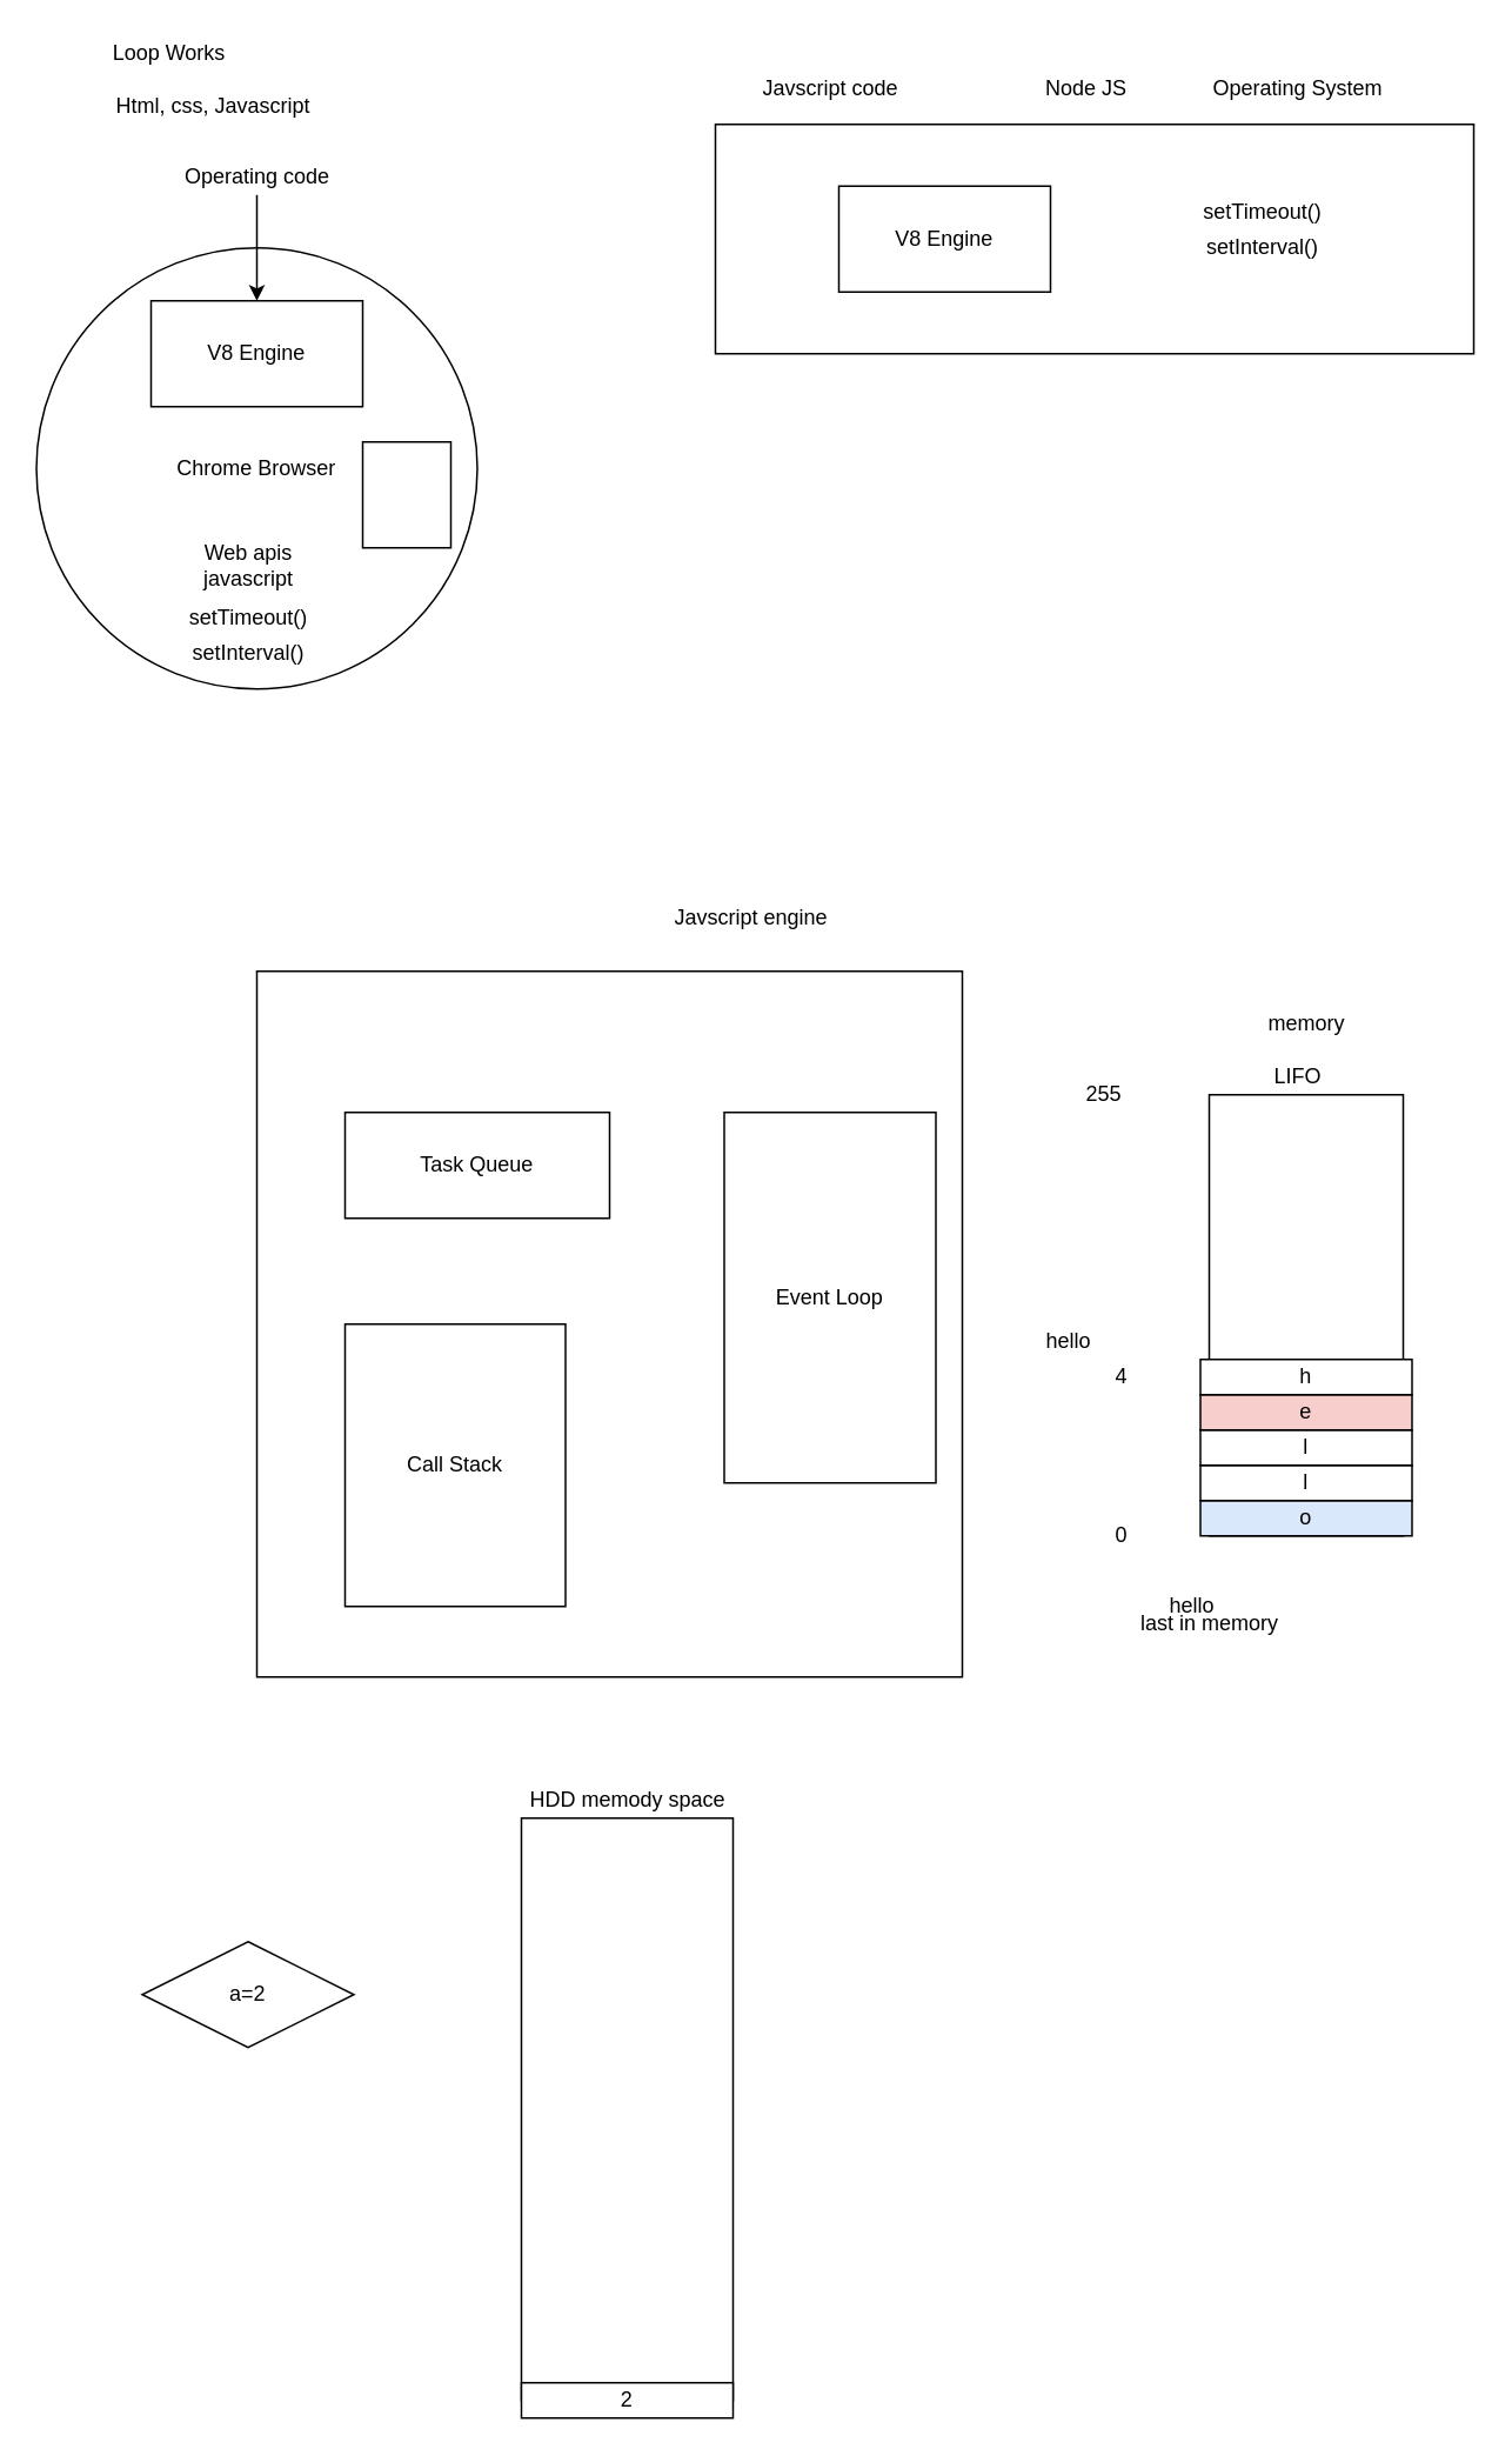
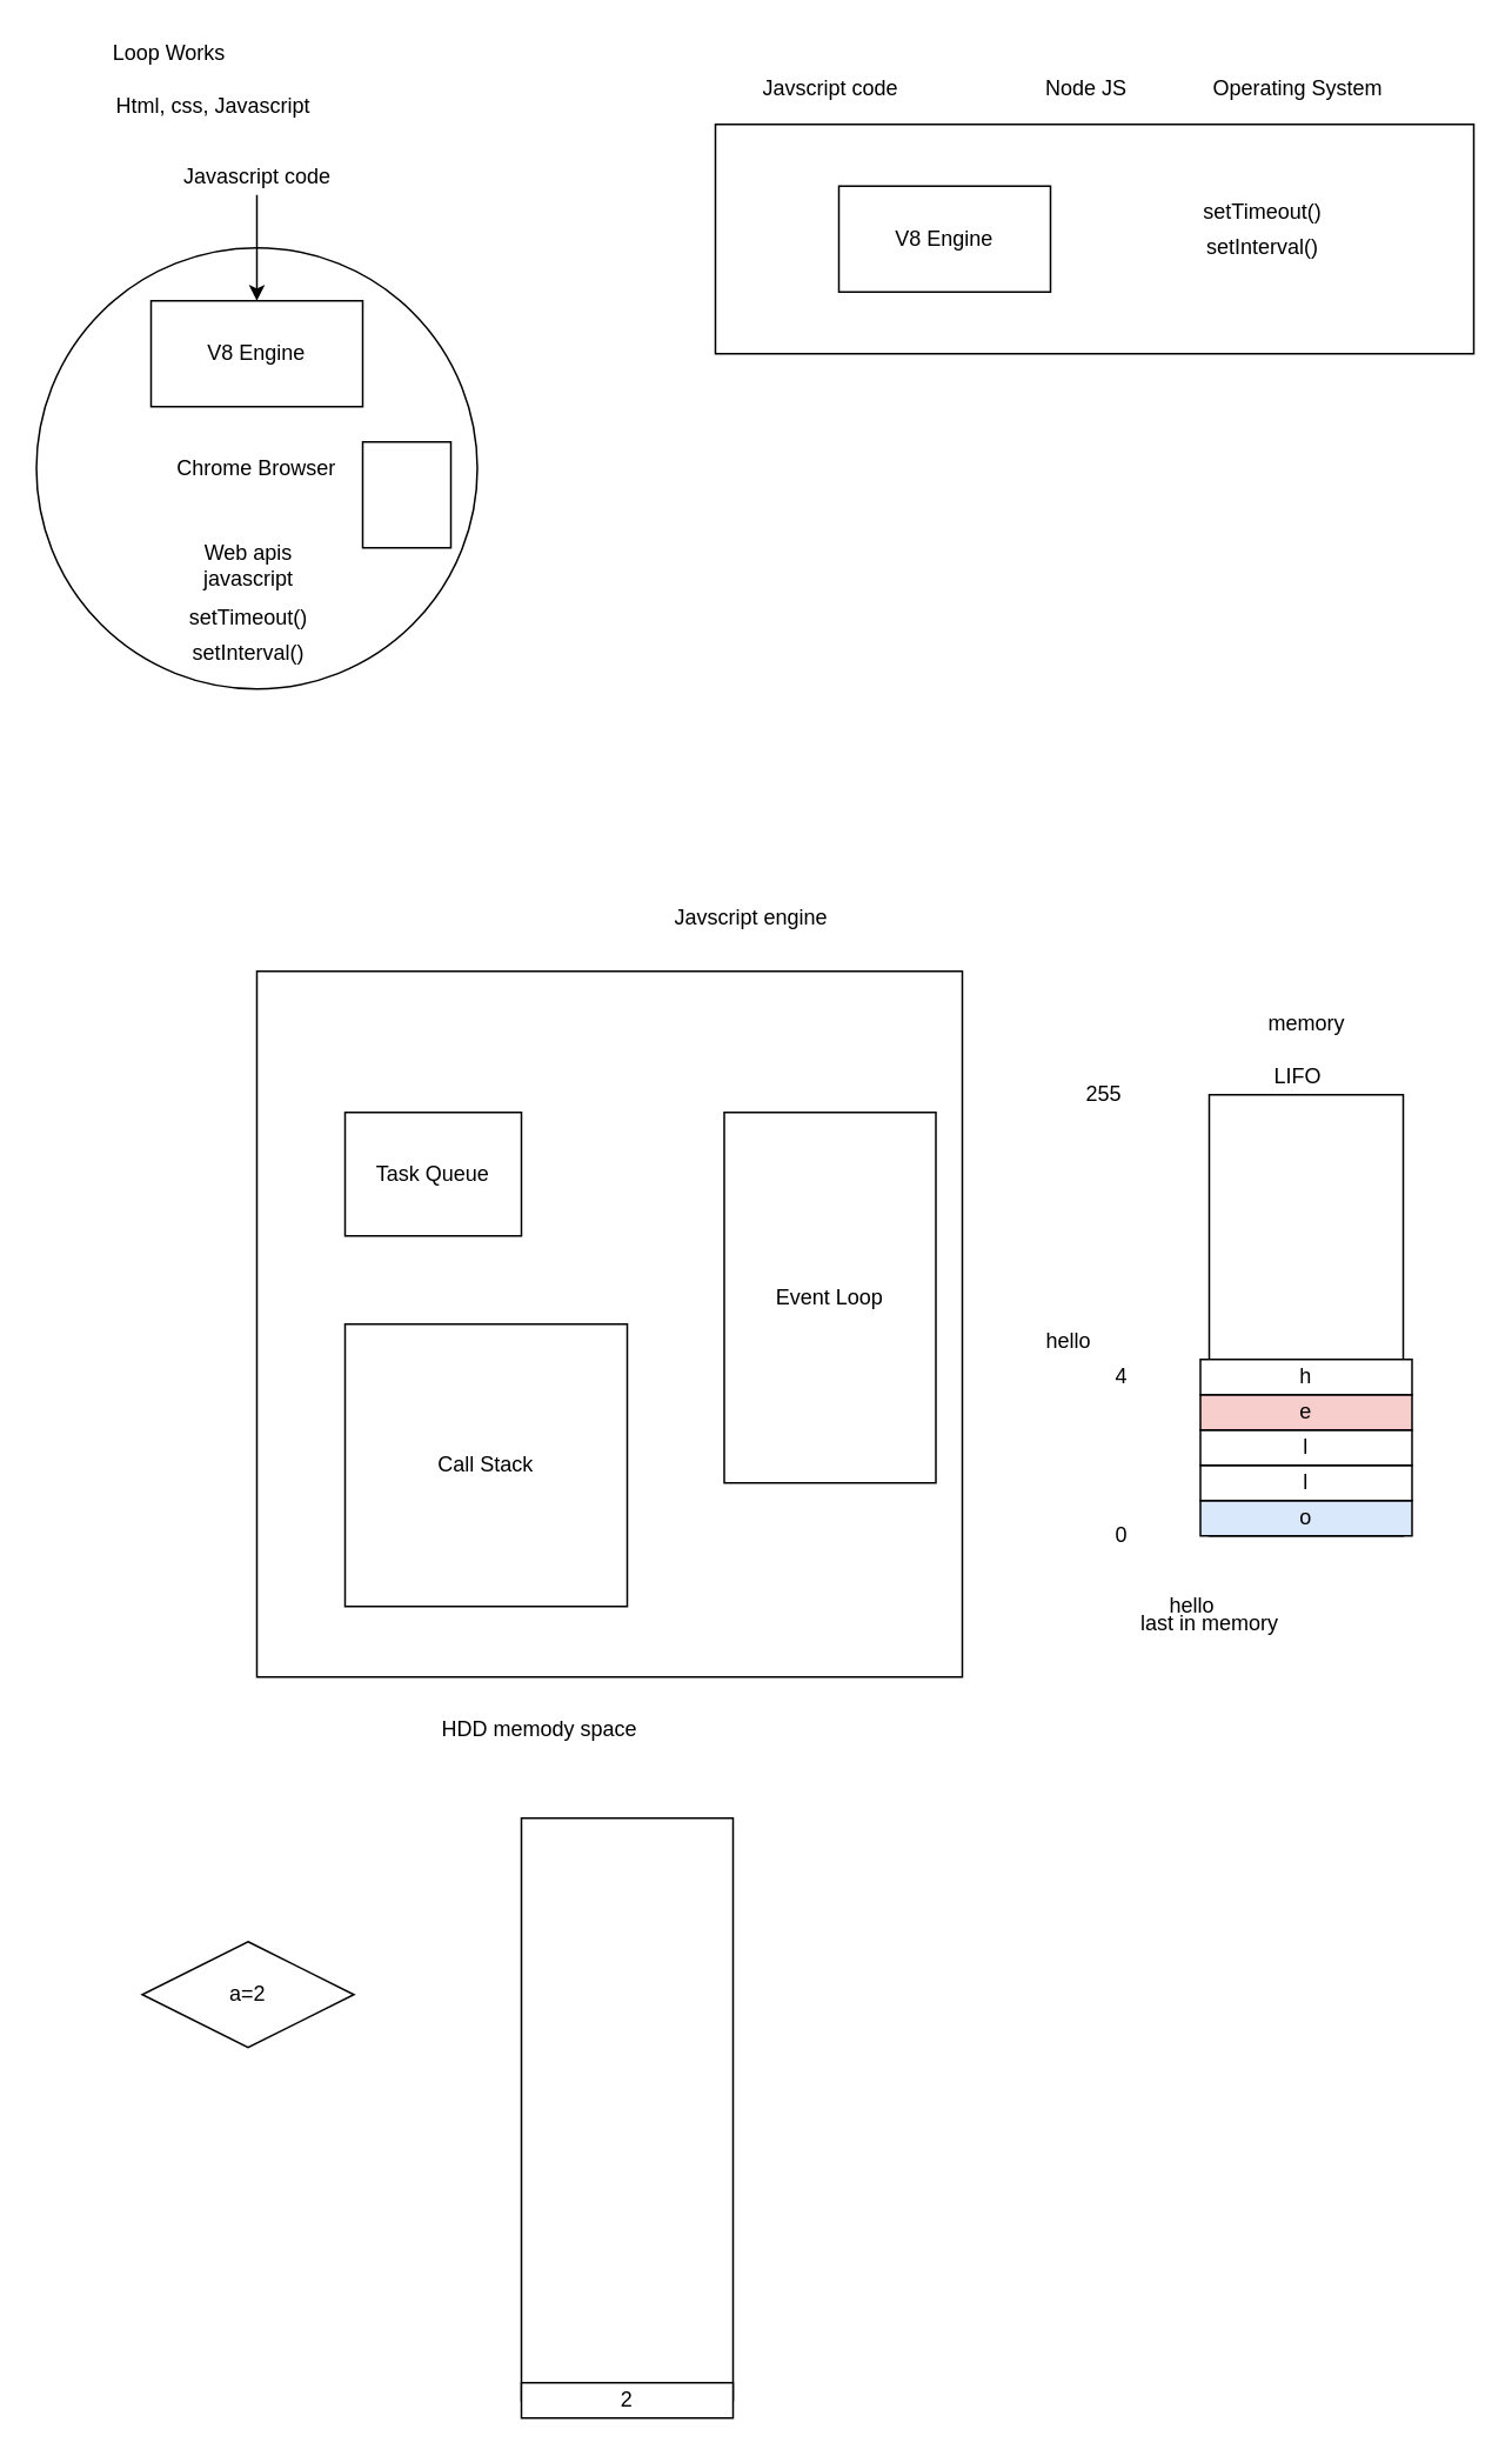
  <mxCell id="0" />
  <mxCell id="1" parent="0" />
  <mxCell id="2" value="" style="rounded=0;whiteSpace=wrap;html=1;" vertex="1" parent="1"><mxGeometry x="405" y="70" width="430" height="130" as="geometry" /></mxCell>
  <mxCell id="3" value="Chrome Browser" style="ellipse;whiteSpace=wrap;html=1;aspect=fixed;" vertex="1" parent="1"><mxGeometry x="20" y="140" width="250" height="250" as="geometry" /></mxCell>
  <mxCell id="4" value="Loop Works&lt;br&gt;" style="text;html=1;align=center;verticalAlign=middle;resizable=0;points=[];autosize=1;" vertex="1" parent="1"><mxGeometry x="55" y="20" width="80" height="20" as="geometry" /></mxCell>
  <mxCell id="5" value="Html, css, Javascript" style="text;html=1;align=center;verticalAlign=middle;resizable=0;points=[];autosize=1;" vertex="1" parent="1"><mxGeometry x="55" y="50" width="130" height="20" as="geometry" /></mxCell>
  <mxCell id="6" value="V8 Engine" style="rounded=0;whiteSpace=wrap;html=1;" vertex="1" parent="1"><mxGeometry x="85" y="170" width="120" height="60" as="geometry" /></mxCell>
  <mxCell id="7" style="edgeStyle=orthogonalEdgeStyle;rounded=0;orthogonalLoop=1;jettySize=auto;html=1;" edge="1" parent="1" source="8" target="6"><mxGeometry relative="1" as="geometry" /></mxCell>
- <mxCell id="8" value="Operating code" style="text;html=1;align=center;verticalAlign=middle;resizable=0;points=[];autosize=1;" vertex="1" parent="1"><mxGeometry x="95" y="90" width="100" height="20" as="geometry" /></mxCell>
+ <mxCell id="8" value="Javascript code" style="text;html=1;align=center;verticalAlign=middle;resizable=0;points=[];autosize=1;" vertex="1" parent="1"><mxGeometry x="95" y="90" width="100" height="20" as="geometry" /></mxCell>
  <mxCell id="9" value="V8 Engine" style="rounded=0;whiteSpace=wrap;html=1;" vertex="1" parent="1"><mxGeometry x="475" y="105" width="120" height="60" as="geometry" /></mxCell>
  <mxCell id="10" value="Web apis&lt;br&gt;javascript" style="text;html=1;align=center;verticalAlign=middle;resizable=0;points=[];autosize=1;" vertex="1" parent="1"><mxGeometry x="105" y="305" width="70" height="30" as="geometry" /></mxCell>
  <mxCell id="11" value="setTimeout()" style="text;html=1;align=center;verticalAlign=middle;resizable=0;points=[];autosize=1;" vertex="1" parent="1"><mxGeometry x="100" y="340" width="80" height="20" as="geometry" /></mxCell>
  <mxCell id="12" value="setInterval()" style="text;html=1;align=center;verticalAlign=middle;resizable=0;points=[];autosize=1;" vertex="1" parent="1"><mxGeometry x="100" y="360" width="80" height="20" as="geometry" /></mxCell>
  <mxCell id="13" value="Node JS" style="text;html=1;align=center;verticalAlign=middle;resizable=0;points=[];autosize=1;" vertex="1" parent="1"><mxGeometry x="585" y="40" width="60" height="20" as="geometry" /></mxCell>
  <mxCell id="14" value="" style="whiteSpace=wrap;html=1;aspect=fixed;" vertex="1" parent="1"><mxGeometry x="145" y="550" width="400" height="400" as="geometry" /></mxCell>
- <mxCell id="15" value="Task Queue" style="rounded=0;whiteSpace=wrap;html=1;" vertex="1" parent="1"><mxGeometry x="195" y="630" width="150" height="60" as="geometry" /></mxCell>
- <mxCell id="16" value="Call Stack" style="whiteSpace=wrap;html=1;aspect=fixed;" vertex="1" parent="1"><mxGeometry x="195" y="750" width="125" height="160" as="geometry" /></mxCell>
+ <mxCell id="15" value="Task Queue" style="rounded=0;whiteSpace=wrap;html=1;" vertex="1" parent="1"><mxGeometry x="195" y="630" width="100" height="70" as="geometry" /></mxCell>
+ <mxCell id="16" value="Call Stack" style="whiteSpace=wrap;html=1;aspect=fixed;" vertex="1" parent="1"><mxGeometry x="195" y="750" width="160" height="160" as="geometry" /></mxCell>
  <mxCell id="17" value="Event Loop" style="rounded=0;whiteSpace=wrap;html=1;" vertex="1" parent="1"><mxGeometry x="410" y="630" width="120" height="210" as="geometry" /></mxCell>
  <mxCell id="18" value="" style="rounded=0;whiteSpace=wrap;html=1;" vertex="1" parent="1"><mxGeometry x="685" y="620" width="110" height="250" as="geometry" /></mxCell>
  <mxCell id="19" value="memory" style="text;html=1;align=center;verticalAlign=middle;resizable=0;points=[];autosize=1;" vertex="1" parent="1"><mxGeometry x="710" y="570" width="60" height="20" as="geometry" /></mxCell>
  <mxCell id="20" value="hello" style="text;html=1;align=center;verticalAlign=middle;resizable=0;points=[];autosize=1;" vertex="1" parent="1"><mxGeometry x="585" y="750" width="40" height="20" as="geometry" /></mxCell>
  <mxCell id="21" value="o" style="rounded=0;whiteSpace=wrap;html=1;fillColor=#dae8fc;" vertex="1" parent="1"><mxGeometry x="680" y="850" width="120" height="20" as="geometry" /></mxCell>
  <mxCell id="22" value="l" style="rounded=0;whiteSpace=wrap;html=1;" vertex="1" parent="1"><mxGeometry x="680" y="830" width="120" height="20" as="geometry" /></mxCell>
  <mxCell id="23" value="l" style="rounded=0;whiteSpace=wrap;html=1;" vertex="1" parent="1"><mxGeometry x="680" y="810" width="120" height="20" as="geometry" /></mxCell>
  <mxCell id="24" value="e" style="rounded=0;whiteSpace=wrap;html=1;fillColor=#f8cecc;" vertex="1" parent="1"><mxGeometry x="680" y="790" width="120" height="20" as="geometry" /></mxCell>
  <mxCell id="25" value="h" style="rounded=0;whiteSpace=wrap;html=1;" vertex="1" parent="1"><mxGeometry x="680" y="770" width="120" height="20" as="geometry" /></mxCell>
  <mxCell id="26" value="0" style="text;html=1;align=center;verticalAlign=middle;resizable=0;points=[];autosize=1;" vertex="1" parent="1"><mxGeometry x="625" y="860" width="20" height="20" as="geometry" /></mxCell>
  <mxCell id="27" value="255" style="text;html=1;align=center;verticalAlign=middle;resizable=0;points=[];autosize=1;" vertex="1" parent="1"><mxGeometry x="605" y="610" width="40" height="20" as="geometry" /></mxCell>
  <mxCell id="28" value="4" style="text;html=1;align=center;verticalAlign=middle;resizable=0;points=[];autosize=1;" vertex="1" parent="1"><mxGeometry x="625" y="770" width="20" height="20" as="geometry" /></mxCell>
  <mxCell id="29" value="last in memory" style="text;html=1;align=center;verticalAlign=middle;resizable=0;points=[];autosize=1;" vertex="1" parent="1"><mxGeometry x="640" y="910" width="90" height="20" as="geometry" /></mxCell>
  <mxCell id="30" value="hello" style="text;html=1;align=center;verticalAlign=middle;resizable=0;points=[];autosize=1;" vertex="1" parent="1"><mxGeometry x="655" y="900" width="40" height="20" as="geometry" /></mxCell>
  <mxCell id="31" value="LIFO" style="text;html=1;align=center;verticalAlign=middle;resizable=0;points=[];autosize=1;" vertex="1" parent="1"><mxGeometry x="715" y="600" width="40" height="20" as="geometry" /></mxCell>
  <mxCell id="32" value="Javscript engine" style="text;html=1;align=center;verticalAlign=middle;resizable=0;points=[];autosize=1;" vertex="1" parent="1"><mxGeometry x="375" y="510" width="100" height="20" as="geometry" /></mxCell>
  <mxCell id="33" value="Javscript code" style="text;html=1;align=center;verticalAlign=middle;resizable=0;points=[];autosize=1;" vertex="1" parent="1"><mxGeometry x="425" y="40" width="90" height="20" as="geometry" /></mxCell>
  <mxCell id="34" value="setTimeout()" style="text;html=1;align=center;verticalAlign=middle;resizable=0;points=[];autosize=1;" vertex="1" parent="1"><mxGeometry x="675" y="110" width="80" height="20" as="geometry" /></mxCell>
  <mxCell id="35" value="setInterval()" style="text;html=1;align=center;verticalAlign=middle;resizable=0;points=[];autosize=1;" vertex="1" parent="1"><mxGeometry x="675" y="130" width="80" height="20" as="geometry" /></mxCell>
  <mxCell id="36" value="Operating System" style="text;html=1;align=center;verticalAlign=middle;resizable=0;points=[];autosize=1;" vertex="1" parent="1"><mxGeometry x="680" y="40" width="110" height="20" as="geometry" /></mxCell>
  <mxCell id="37" value="a=2" style="rhombus;whiteSpace=wrap;html=1;" vertex="1" parent="1"><mxGeometry x="80" y="1100" width="120" height="60" as="geometry" /></mxCell>
  <mxCell id="38" value="" style="rounded=0;whiteSpace=wrap;html=1;" vertex="1" parent="1"><mxGeometry x="295" y="1030" width="120" height="330" as="geometry" /></mxCell>
  <mxCell id="39" value="" style="rounded=0;whiteSpace=wrap;html=1;" vertex="1" parent="1"><mxGeometry x="205" y="250" width="50" height="60" as="geometry" /></mxCell>
  <mxCell id="40" value="2" style="rounded=0;whiteSpace=wrap;html=1;" vertex="1" parent="1"><mxGeometry x="295" y="1350" width="120" height="20" as="geometry" /></mxCell>
- <mxCell id="41" value="HDD memody space" style="text;html=1;align=center;verticalAlign=middle;resizable=0;points=[];autosize=1;" vertex="1" parent="1"><mxGeometry x="290" y="1010" width="130" height="20" as="geometry" /></mxCell>
+ <mxCell id="41" value="HDD memody space" style="text;html=1;align=center;verticalAlign=middle;resizable=0;points=[];autosize=1;" vertex="1" parent="1"><mxGeometry x="240" y="970" width="130" height="20" as="geometry" /></mxCell>
